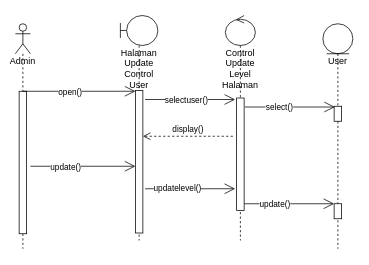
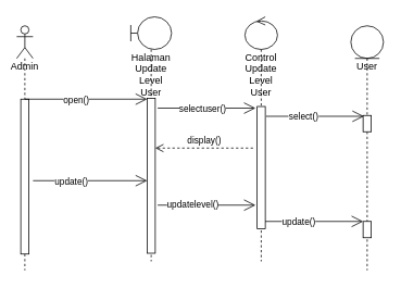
  <mxCell id="0" />
  <mxCell id="1" parent="0" />
  <mxCell id="2" value="Admin" style="shape=umlLifeline;participant=umlActor;perimeter=lifelinePerimeter;whiteSpace=wrap;html=1;container=1;collapsible=0;recursiveResize=0;verticalAlign=top;spacingTop=36;outlineConnect=0;" vertex="1" parent="1"><mxGeometry x="20" y="31" width="20" height="300" as="geometry" /></mxCell>
  <mxCell id="3" value="" style="html=1;points=[];perimeter=orthogonalPerimeter;" vertex="1" parent="2"><mxGeometry x="5" y="90" width="10" height="190" as="geometry" /></mxCell>
- <mxCell id="4" value="Halaman Update Control User" style="shape=umlLifeline;participant=umlBoundary;perimeter=lifelinePerimeter;whiteSpace=wrap;html=1;container=1;collapsible=0;recursiveResize=0;verticalAlign=top;spacingTop=36;outlineConnect=0;" vertex="1" parent="1"><mxGeometry x="160" y="20" width="50" height="300" as="geometry" /></mxCell>
+ <mxCell id="4" value="Halaman Update Level User" style="shape=umlLifeline;participant=umlBoundary;perimeter=lifelinePerimeter;whiteSpace=wrap;html=1;container=1;collapsible=0;recursiveResize=0;verticalAlign=top;spacingTop=36;outlineConnect=0;" vertex="1" parent="1"><mxGeometry x="160" y="20" width="50" height="300" as="geometry" /></mxCell>
  <mxCell id="5" value="" style="html=1;points=[];perimeter=orthogonalPerimeter;" vertex="1" parent="4"><mxGeometry x="20" y="100" width="10" height="190" as="geometry" /></mxCell>
- <mxCell id="6" value="Control Update Level Halaman" style="shape=umlLifeline;participant=umlControl;perimeter=lifelinePerimeter;whiteSpace=wrap;html=1;container=1;collapsible=0;recursiveResize=0;verticalAlign=top;spacingTop=36;outlineConnect=0;" vertex="1" parent="1"><mxGeometry x="300" y="20" width="40" height="300" as="geometry" /></mxCell>
+ <mxCell id="6" value="Control Update Level User" style="shape=umlLifeline;participant=umlControl;perimeter=lifelinePerimeter;whiteSpace=wrap;html=1;container=1;collapsible=0;recursiveResize=0;verticalAlign=top;spacingTop=36;outlineConnect=0;" vertex="1" parent="1"><mxGeometry x="300" y="20" width="40" height="300" as="geometry" /></mxCell>
  <mxCell id="7" value="" style="html=1;points=[];perimeter=orthogonalPerimeter;" vertex="1" parent="6"><mxGeometry x="15" y="110" width="10" height="150" as="geometry" /></mxCell>
  <mxCell id="8" value="" style="endArrow=open;endFill=1;endSize=12;html=1;rounded=0;" edge="1" parent="6"><mxGeometry width="160" relative="1" as="geometry"><mxPoint x="-107" y="231" as="sourcePoint" /><mxPoint x="13" y="231" as="targetPoint" /></mxGeometry></mxCell>
  <mxCell id="9" value="updatelevel()" style="edgeLabel;html=1;align=center;verticalAlign=middle;resizable=0;points=[];" vertex="1" connectable="0" parent="8"><mxGeometry x="-0.3" y="1" relative="1" as="geometry"><mxPoint as="offset" /></mxGeometry></mxCell>
  <mxCell id="10" value="User" style="shape=umlLifeline;participant=umlEntity;perimeter=lifelinePerimeter;whiteSpace=wrap;html=1;container=1;collapsible=0;recursiveResize=0;verticalAlign=top;spacingTop=36;outlineConnect=0;" vertex="1" parent="1"><mxGeometry x="430" y="31" width="40" height="300" as="geometry" /></mxCell>
  <mxCell id="11" value="" style="html=1;points=[];perimeter=orthogonalPerimeter;" vertex="1" parent="10"><mxGeometry x="15" y="110" width="10" height="20" as="geometry" /></mxCell>
  <mxCell id="12" value="" style="html=1;points=[];perimeter=orthogonalPerimeter;" vertex="1" parent="10"><mxGeometry x="15" y="240" width="10" height="20" as="geometry" /></mxCell>
  <mxCell id="13" value="" style="endArrow=open;endFill=1;endSize=12;html=1;rounded=0;" edge="1" parent="1"><mxGeometry width="160" relative="1" as="geometry"><mxPoint x="30" y="121" as="sourcePoint" /><mxPoint x="180" y="121" as="targetPoint" /></mxGeometry></mxCell>
  <mxCell id="14" value="open()" style="edgeLabel;html=1;align=center;verticalAlign=middle;resizable=0;points=[];" vertex="1" connectable="0" parent="13"><mxGeometry x="-0.173" y="-1" relative="1" as="geometry"><mxPoint as="offset" /></mxGeometry></mxCell>
  <mxCell id="15" value="" style="endArrow=open;endFill=1;endSize=12;html=1;rounded=0;" edge="1" parent="1"><mxGeometry width="160" relative="1" as="geometry"><mxPoint x="193" y="132" as="sourcePoint" /><mxPoint x="313" y="132" as="targetPoint" /><Array as="points"><mxPoint x="273" y="132" /></Array></mxGeometry></mxCell>
  <mxCell id="16" value="selectuser()" style="edgeLabel;html=1;align=center;verticalAlign=middle;resizable=0;points=[];" vertex="1" connectable="0" parent="15"><mxGeometry x="-0.343" y="1" relative="1" as="geometry"><mxPoint x="15" y="1" as="offset" /></mxGeometry></mxCell>
  <mxCell id="17" value="" style="endArrow=open;endFill=1;endSize=12;html=1;rounded=0;" edge="1" parent="1"><mxGeometry width="160" relative="1" as="geometry"><mxPoint x="326" y="142" as="sourcePoint" /><mxPoint x="446" y="142" as="targetPoint" /><Array as="points" /></mxGeometry></mxCell>
  <mxCell id="18" value="select()" style="edgeLabel;html=1;align=center;verticalAlign=middle;resizable=0;points=[];" vertex="1" connectable="0" parent="17"><mxGeometry x="-0.25" y="1" relative="1" as="geometry"><mxPoint y="1" as="offset" /></mxGeometry></mxCell>
  <mxCell id="19" value="display()" style="html=1;verticalAlign=bottom;endArrow=open;dashed=1;endSize=8;rounded=0;" edge="1" parent="1" target="5"><mxGeometry relative="1" as="geometry"><mxPoint x="310" y="181" as="sourcePoint" /><mxPoint x="240" y="180.5" as="targetPoint" /></mxGeometry></mxCell>
  <mxCell id="20" value="" style="endArrow=open;endFill=1;endSize=12;html=1;rounded=0;" edge="1" parent="1"><mxGeometry width="160" relative="1" as="geometry"><mxPoint x="40" y="221" as="sourcePoint" /><mxPoint x="180" y="221" as="targetPoint" /></mxGeometry></mxCell>
  <mxCell id="21" value="update()" style="edgeLabel;html=1;align=center;verticalAlign=middle;resizable=0;points=[];" vertex="1" connectable="0" parent="20"><mxGeometry x="-0.343" y="-1" relative="1" as="geometry"><mxPoint as="offset" /></mxGeometry></mxCell>
  <mxCell id="22" value="" style="endArrow=open;endFill=1;endSize=12;html=1;rounded=0;" edge="1" parent="1"><mxGeometry width="160" relative="1" as="geometry"><mxPoint x="325" y="271" as="sourcePoint" /><mxPoint x="445" y="271" as="targetPoint" /></mxGeometry></mxCell>
  <mxCell id="23" value="update()" style="edgeLabel;html=1;align=center;verticalAlign=middle;resizable=0;points=[];" vertex="1" connectable="0" parent="22"><mxGeometry x="-0.333" relative="1" as="geometry"><mxPoint as="offset" /></mxGeometry></mxCell>
